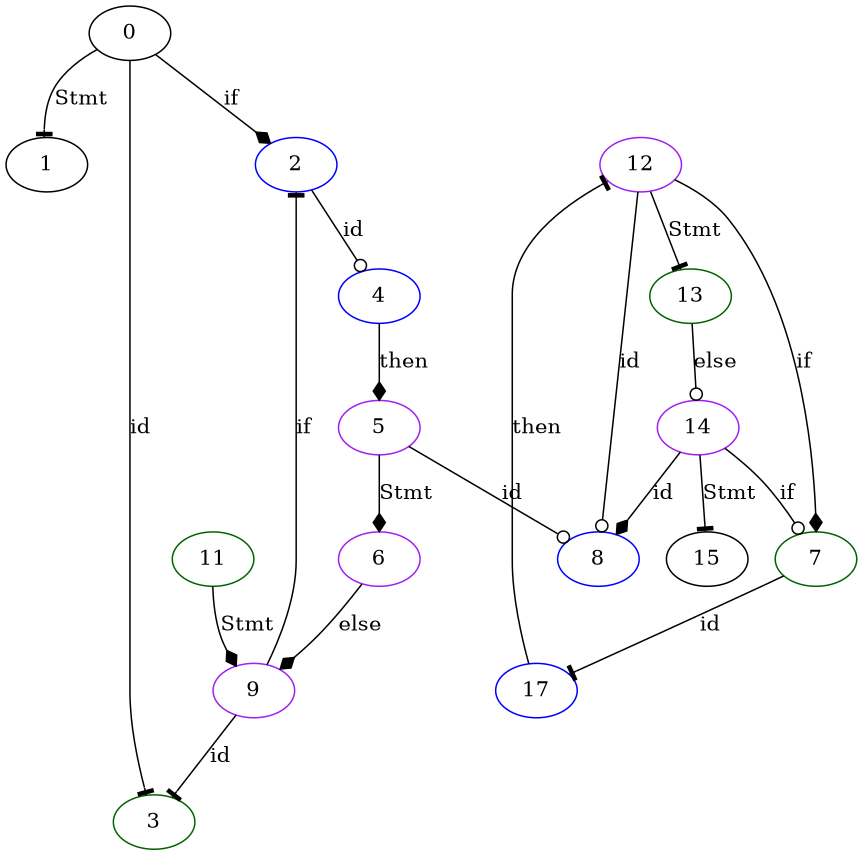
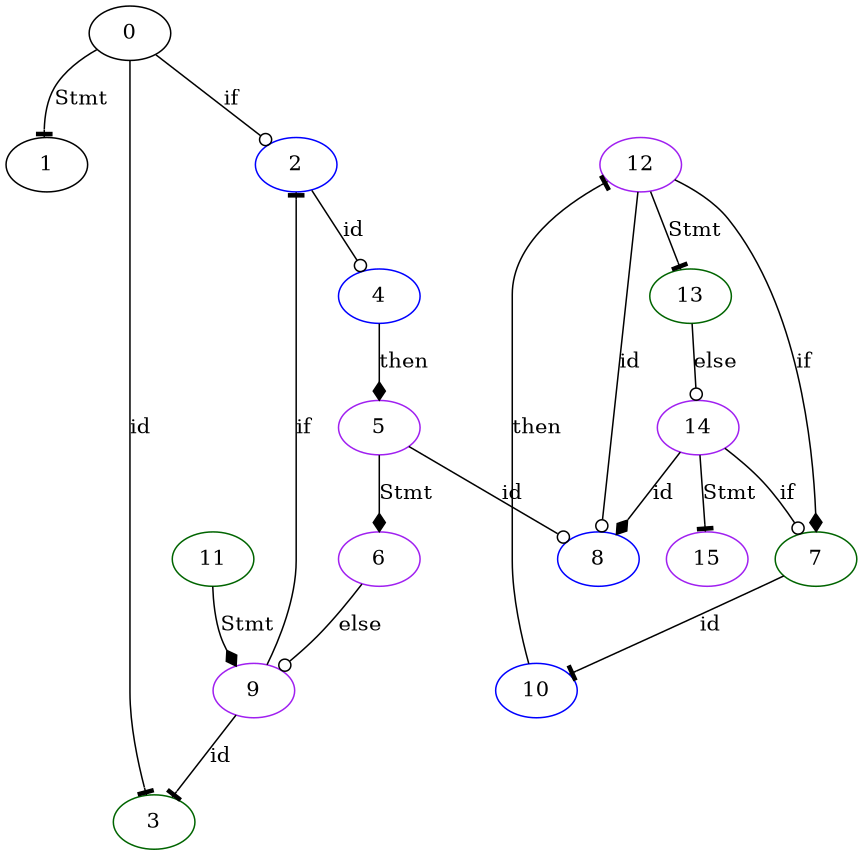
  digraph {
    node [color=purple]
    edge [arrowhead=tee]
    0 [color=black]
    1 [color=black]
    2 [color=blue]
    3 [color=darkgreen]
    4 [color=blue]
    5
    6
    8 [color=blue]
    9
    7 [color=darkgreen]
-   10 [color=blue label=17]
+   10 [color=blue]
    12
    11 [color=darkgreen]
    13 [color=darkgreen]
    14
-   15 [color=black]
+   15
    0 -> 1 [label=Stmt]
-   0 -> 2 [arrowhead=diamond label=if]
+   0 -> 2 [arrowhead=odot label=if]
    0 -> 3 [label=id]
    2 -> 4 [arrowhead=odot label=id]
    4 -> 5 [arrowhead=diamond label=then]
    5 -> 6 [arrowhead=diamond label=Stmt]
    5 -> 8 [arrowhead=odot label=id]
-   6 -> 9 [arrowhead=diamond label=else]
+   6 -> 9 [arrowhead=odot label=else]
    9 -> 2 [label=if]
    9 -> 3 [label=id]
    7 -> 10 [label=id]
    10 -> 12 [label=then]
    12 -> 8 [arrowhead=odot label=id]
    12 -> 7 [arrowhead=diamond label=if]
    12 -> 13 [label=Stmt]
    11 -> 9 [arrowhead=diamond label=Stmt]
    13 -> 14 [arrowhead=odot label=else]
    14 -> 8 [arrowhead=diamond label=id]
    14 -> 7 [arrowhead=odot label=if]
    14 -> 15 [label=Stmt]
  }
